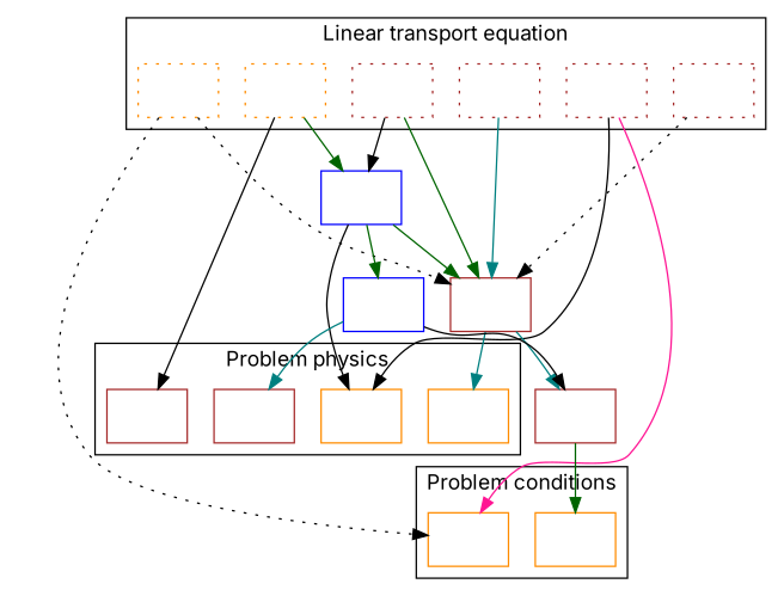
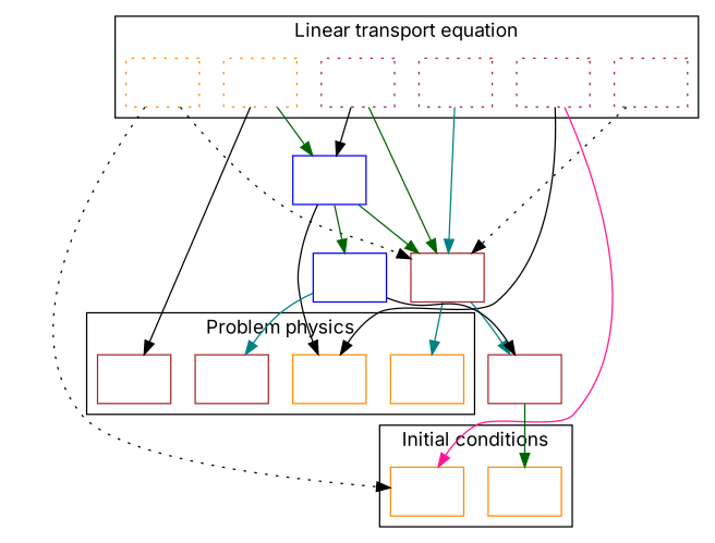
  digraph {
    ranksep=0.5
    fontname=Inter
    node [fontsize=11 shape=box color=brown fontname=Inter]
    edge [color=black fontname=Inter]
    n1 [label="  " color=darkorange]
    n2 [label="  "]
    n3 [label="  "]
    n4 [label="  " color=darkorange]
    n5 [label="  " color=darkorange]
    n6 [label="  " color=darkorange]
    n7 [label="  " style=dotted]
    n8 [label="  " style=dotted]
    n9 [label="  " style=dotted color=darkorange]
    n10 [label="  " style=dotted]
    n11 [label="  " style=dotted]
    n12 [label="  " style=dotted color=darkorange]
    n13 [label="  "]
    n14 [label="  " color=blue]
    n15 [label="  "]
    n16 [label="  " color=blue]
    subgraph cluster_1 {
      label="Problem physics"
      n1
      n2
      n3
      n4
    }
    subgraph cluster_2 {
-     label="Problem conditions"
+     label="Initial conditions"
      n5
      n6
    }
    subgraph cluster_3 {
      label="Linear transport equation"
      n7
      n8
      n9
      n10
      n11
      n12
    }
    n7 -> n13 [color=teal]
    n8 -> n13 [color=darkgreen]
    n8 -> n14
    n9 -> n3
    n9 -> n14 [color=darkgreen]
    n10 -> n4
    n10 -> n5 [color=deeppink]
    n11 -> n13 [style=dotted]
    n12 -> n5 [style=dotted]
    n12 -> n13 [style=dotted]
    n13 -> n1 [color=teal]
    n13 -> n15 [color=teal]
    n14 -> n4
    n14 -> n13 [color=darkgreen]
    n14 -> n16 [color=darkgreen]
    n15 -> n6 [color=darkgreen]
    n16 -> n2 [color=teal]
    n16 -> n15
  }
